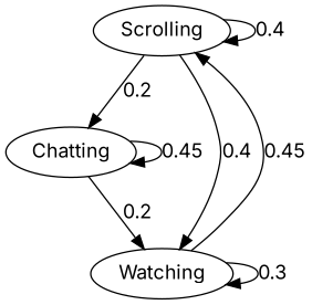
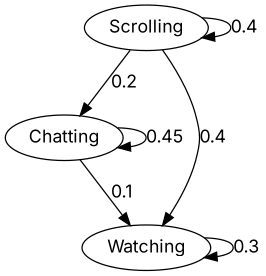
  digraph {
    fontname=Inter
    node [fontname=Inter]
    edge [fontname=Inter weight=0.4]
    Scrolling
    Chatting
    Watching
    Scrolling -> Scrolling [label=0.4]
    Scrolling -> Chatting [label=0.2 weight=0.2]
    Scrolling -> Watching [label=0.4]
    Chatting -> Chatting [label=0.45 weight=0.45]
-   Chatting -> Watching [label=0.2 weight=0.1]
-   Watching -> Scrolling [label=0.45 weight=0.45]
+   Chatting -> Watching [label=0.1 weight=0.1]
    Watching -> Watching [label=0.3 weight=0.3]
  }
